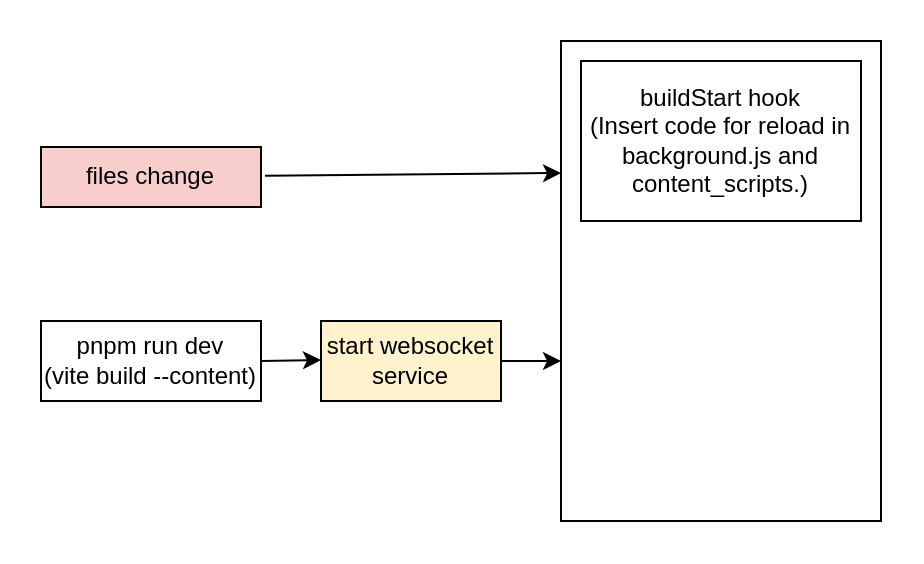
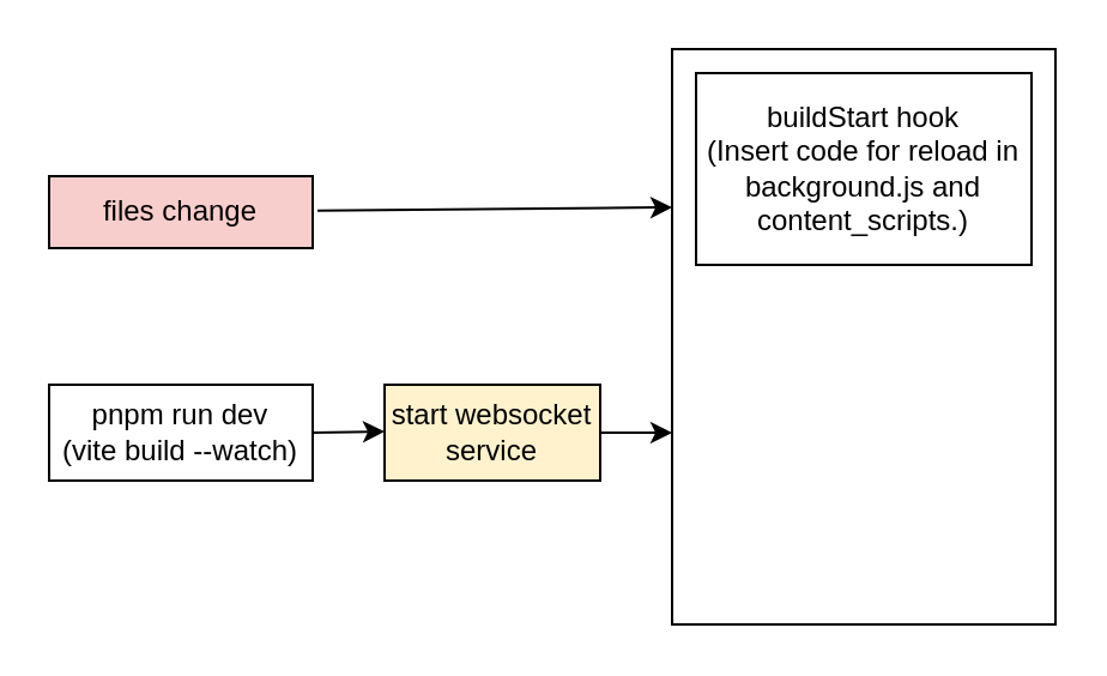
  <mxCell id="0" />
  <mxCell id="1" parent="0" />
  <mxCell id="2" value="files change" style="rounded=0;whiteSpace=wrap;html=1;fillColor=#f8cecc;" vertex="1" parent="1"><mxGeometry x="20" y="73" width="110" height="30" as="geometry" /></mxCell>
- <mxCell id="3" value="pnpm run dev&lt;br&gt;(vite build --content)" style="rounded=0;whiteSpace=wrap;html=1;" vertex="1" parent="1"><mxGeometry x="20" y="160" width="110" height="40" as="geometry" /></mxCell>
+ <mxCell id="3" value="pnpm run dev&lt;br&gt;(vite build --watch)" style="rounded=0;whiteSpace=wrap;html=1;" vertex="1" parent="1"><mxGeometry x="20" y="160" width="110" height="40" as="geometry" /></mxCell>
  <mxCell id="4" value="" style="endArrow=classic;html=1;rounded=0;" edge="1" parent="1"><mxGeometry relative="1" as="geometry"><mxPoint x="130" y="180" as="sourcePoint" /><mxPoint x="160" y="179.5" as="targetPoint" /></mxGeometry></mxCell>
  <mxCell id="5" value="start websocket&lt;br&gt;service" style="rounded=0;whiteSpace=wrap;html=1;fillColor=#fff2cc;" vertex="1" parent="1"><mxGeometry x="160" y="160" width="90" height="40" as="geometry" /></mxCell>
  <mxCell id="6" value="" style="endArrow=classic;html=1;rounded=0;exitX=1;exitY=0.5;exitDx=0;exitDy=0;" edge="1" parent="1" source="5"><mxGeometry relative="1" as="geometry"><mxPoint x="271" y="179.91" as="sourcePoint" /><mxPoint x="280" y="180" as="targetPoint" /></mxGeometry></mxCell>
  <mxCell id="7" value="" style="rounded=0;whiteSpace=wrap;html=1;" vertex="1" parent="1"><mxGeometry x="280" y="20" width="160" height="240" as="geometry" /></mxCell>
  <mxCell id="8" value="" style="endArrow=classic;html=1;rounded=0;" edge="1" parent="1"><mxGeometry relative="1" as="geometry"><mxPoint x="132" y="87.41" as="sourcePoint" /><mxPoint x="280" y="86" as="targetPoint" /></mxGeometry></mxCell>
  <mxCell id="9" value="buildStart hook&lt;br&gt;(Insert code for reload in background.js and content_scripts.)" style="rounded=0;whiteSpace=wrap;html=1;" vertex="1" parent="1"><mxGeometry x="290" y="30" width="140" height="80" as="geometry" /></mxCell>
